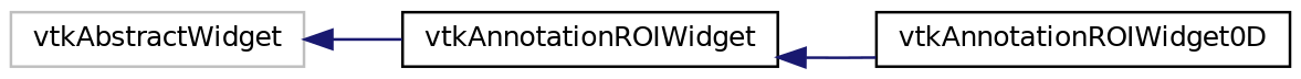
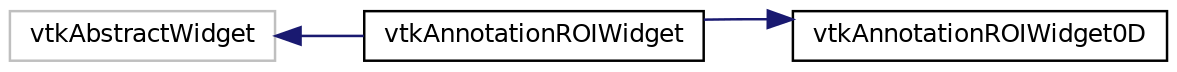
  digraph {
    rankdir=LR
    node [color=black fontname=Helvetica fontsize=10 shape=record]
    edge [color=midnightblue dir=back fontname=Helvetica fontsize=10 labelfontname=Helvetica labelfontsize=10 style=solid]
    n1 [color=grey75 height=0.2 label=vtkAbstractWidget width=0.4]
    n2 [height=0.2 label=vtkAnnotationROIWidget width=0.4]
    n3 [height=0.2 label=vtkAnnotationROIWidget0D width=0.4]
    n1 -> n2
-   n2 -> n3
+   n3 -> n2
  }
